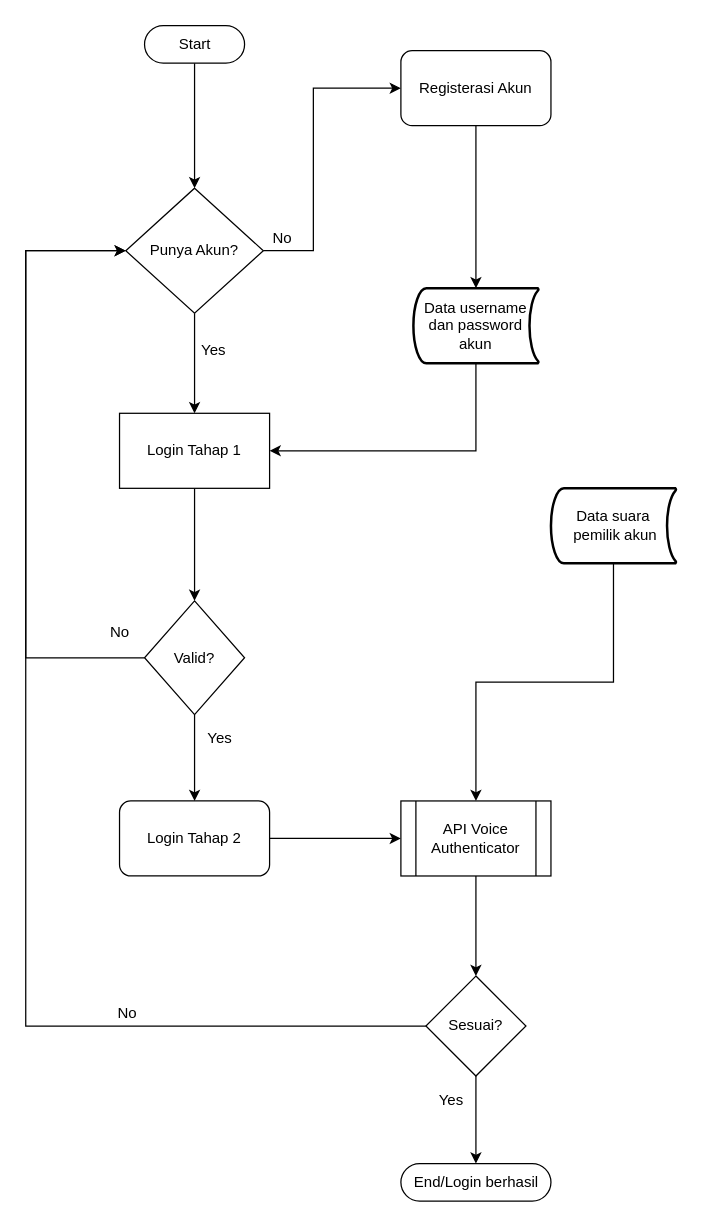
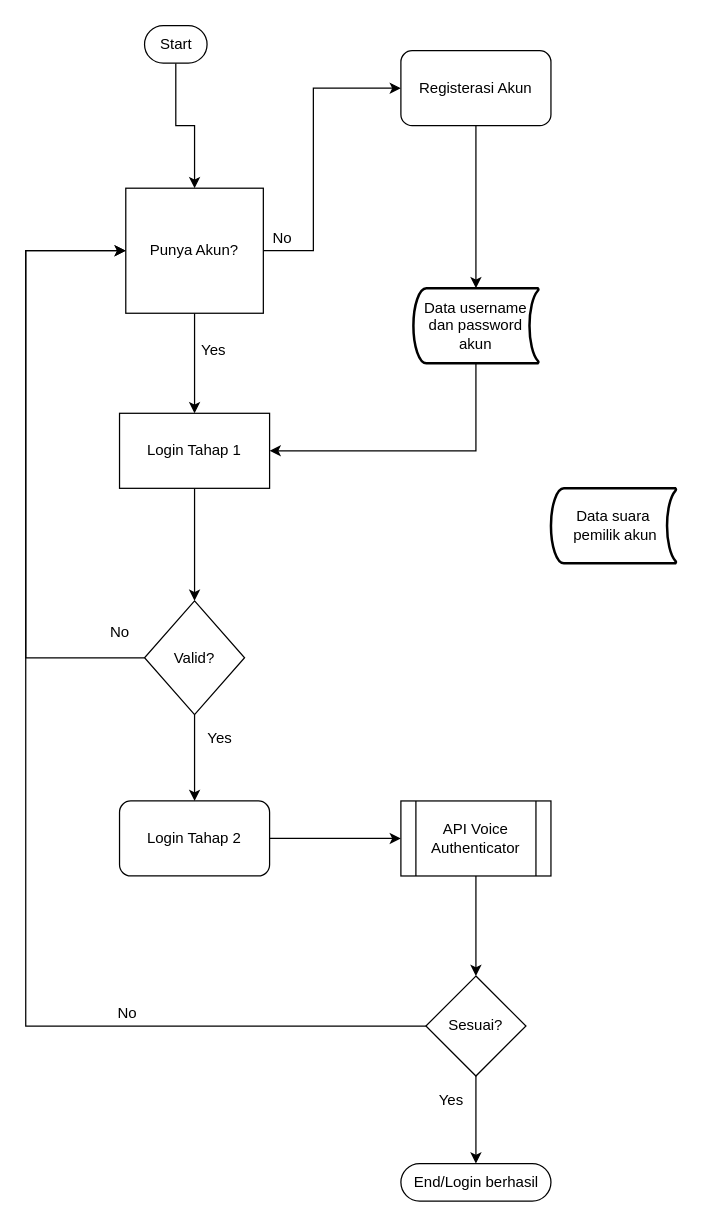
  <mxCell id="0" />
  <mxCell id="1" parent="0" />
  <mxCell id="2" style="edgeStyle=orthogonalEdgeStyle;rounded=0;orthogonalLoop=1;jettySize=auto;html=1;entryX=0.5;entryY=0;entryDx=0;entryDy=0;" parent="1" source="3" target="6" edge="1"><mxGeometry relative="1" as="geometry"><mxPoint x="90" y="129" as="targetPoint" /></mxGeometry></mxCell>
- <mxCell id="3" value="Start" style="html=1;dashed=0;whitespace=wrap;shape=mxgraph.dfd.start" parent="1" vertex="1"><mxGeometry x="115" y="20" width="80" height="30" as="geometry" /></mxCell>
+ <mxCell id="3" value="Start" style="html=1;dashed=0;whitespace=wrap;shape=mxgraph.dfd.start" parent="1" vertex="1"><mxGeometry x="115" y="20" width="50" height="30" as="geometry" /></mxCell>
  <mxCell id="4" style="edgeStyle=orthogonalEdgeStyle;rounded=0;orthogonalLoop=1;jettySize=auto;html=1;entryX=0;entryY=0.5;entryDx=0;entryDy=0;" parent="1" source="6" target="8" edge="1"><mxGeometry relative="1" as="geometry"><Array as="points"><mxPoint x="250" y="200" /><mxPoint x="250" y="70" /></Array></mxGeometry></mxCell>
  <mxCell id="5" style="edgeStyle=orthogonalEdgeStyle;rounded=0;orthogonalLoop=1;jettySize=auto;html=1;entryX=0.5;entryY=0;entryDx=0;entryDy=0;" parent="1" source="6" target="10" edge="1"><mxGeometry relative="1" as="geometry" /></mxCell>
- <mxCell id="6" value="Punya Akun?" style="rhombus;whiteSpace=wrap;html=1;" parent="1" vertex="1"><mxGeometry x="100" y="150" width="110" height="100" as="geometry" /></mxCell>
+ <mxCell id="6" value="Punya Akun?" style="whiteSpace=wrap;html=1;rounded=0;" parent="1" vertex="1"><mxGeometry x="100" y="150" width="110" height="100" as="geometry" /></mxCell>
  <mxCell id="7" style="edgeStyle=orthogonalEdgeStyle;rounded=0;orthogonalLoop=1;jettySize=auto;html=1;entryX=0.5;entryY=0;entryDx=0;entryDy=0;entryPerimeter=0;" parent="1" source="8" target="12" edge="1"><mxGeometry relative="1" as="geometry" /></mxCell>
  <mxCell id="8" value="Registerasi Akun" style="rounded=1;whiteSpace=wrap;html=1;" parent="1" vertex="1"><mxGeometry x="320" y="40" width="120" height="60" as="geometry" /></mxCell>
  <mxCell id="9" style="edgeStyle=orthogonalEdgeStyle;rounded=0;orthogonalLoop=1;jettySize=auto;html=1;entryX=0.5;entryY=0;entryDx=0;entryDy=0;" parent="1" source="10" target="15" edge="1"><mxGeometry relative="1" as="geometry" /></mxCell>
  <mxCell id="10" value="Login Tahap 1" style="whiteSpace=wrap;html=1;rounded=0;" parent="1" vertex="1"><mxGeometry x="95" y="330" width="120" height="60" as="geometry" /></mxCell>
  <mxCell id="11" style="edgeStyle=orthogonalEdgeStyle;rounded=0;orthogonalLoop=1;jettySize=auto;html=1;entryX=1;entryY=0.5;entryDx=0;entryDy=0;exitX=0.5;exitY=1;exitDx=0;exitDy=0;exitPerimeter=0;" parent="1" source="12" target="10" edge="1"><mxGeometry relative="1" as="geometry"><Array as="points"><mxPoint x="380" y="360" /></Array></mxGeometry></mxCell>
  <mxCell id="12" value="Data username dan password akun" style="strokeWidth=2;html=1;shape=mxgraph.flowchart.stored_data;whiteSpace=wrap;" parent="1" vertex="1"><mxGeometry x="330" y="230" width="100" height="60" as="geometry" /></mxCell>
  <mxCell id="13" style="edgeStyle=orthogonalEdgeStyle;rounded=0;orthogonalLoop=1;jettySize=auto;html=1;entryX=0;entryY=0.5;entryDx=0;entryDy=0;" parent="1" source="15" target="6" edge="1"><mxGeometry relative="1" as="geometry"><Array as="points"><mxPoint x="20" y="526" /><mxPoint x="20" y="200" /></Array></mxGeometry></mxCell>
  <mxCell id="14" style="edgeStyle=orthogonalEdgeStyle;rounded=0;orthogonalLoop=1;jettySize=auto;html=1;entryX=0.5;entryY=0;entryDx=0;entryDy=0;" parent="1" source="15" target="16" edge="1"><mxGeometry relative="1" as="geometry"><mxPoint x="600" y="249" as="targetPoint" /></mxGeometry></mxCell>
  <mxCell id="15" value="Valid?" style="rhombus;whiteSpace=wrap;html=1;" parent="1" vertex="1"><mxGeometry x="115" y="480" width="80" height="91" as="geometry" /></mxCell>
  <mxCell id="16" value="Login Tahap 2" style="rounded=1;whiteSpace=wrap;html=1;" parent="1" vertex="1"><mxGeometry x="95" y="640" width="120" height="60" as="geometry" /></mxCell>
- <mxCell id="17" style="edgeStyle=orthogonalEdgeStyle;rounded=0;orthogonalLoop=1;jettySize=auto;html=1;entryX=0.5;entryY=0;entryDx=0;entryDy=0;" parent="1" source="18" target="25" edge="1"><mxGeometry relative="1" as="geometry" /></mxCell>
  <mxCell id="18" value="Data suara&lt;br&gt;&amp;nbsp;pemilik akun" style="strokeWidth=2;html=1;shape=mxgraph.flowchart.stored_data;whiteSpace=wrap;" parent="1" vertex="1"><mxGeometry x="440" y="390" width="100" height="60" as="geometry" /></mxCell>
  <mxCell id="19" style="edgeStyle=orthogonalEdgeStyle;rounded=0;orthogonalLoop=1;jettySize=auto;html=1;entryX=0.5;entryY=0.5;entryDx=0;entryDy=-15;entryPerimeter=0;" parent="1" source="21" target="22" edge="1"><mxGeometry relative="1" as="geometry" /></mxCell>
  <mxCell id="20" style="edgeStyle=orthogonalEdgeStyle;rounded=0;orthogonalLoop=1;jettySize=auto;html=1;entryX=0;entryY=0.5;entryDx=0;entryDy=0;" parent="1" source="21" target="6" edge="1"><mxGeometry relative="1" as="geometry"><Array as="points"><mxPoint x="20" y="820" /><mxPoint x="20" y="200" /></Array><mxPoint x="20" y="310" as="targetPoint" /></mxGeometry></mxCell>
  <mxCell id="21" value="Sesuai?" style="rhombus;whiteSpace=wrap;html=1;" parent="1" vertex="1"><mxGeometry x="340" y="780" width="80" height="80" as="geometry" /></mxCell>
  <mxCell id="22" value="End/Login berhasil" style="html=1;dashed=0;whitespace=wrap;shape=mxgraph.dfd.start" parent="1" vertex="1"><mxGeometry x="320" y="930" width="120" height="30" as="geometry" /></mxCell>
  <mxCell id="23" style="edgeStyle=orthogonalEdgeStyle;rounded=0;orthogonalLoop=1;jettySize=auto;html=1;entryX=1;entryY=0.5;entryDx=0;entryDy=0;endArrow=none;endFill=0;startArrow=classic;startFill=1;" parent="1" source="25" target="16" edge="1"><mxGeometry relative="1" as="geometry" /></mxCell>
  <mxCell id="24" style="edgeStyle=orthogonalEdgeStyle;rounded=0;orthogonalLoop=1;jettySize=auto;html=1;entryX=0.5;entryY=0;entryDx=0;entryDy=0;startArrow=none;startFill=0;endArrow=classic;endFill=1;" edge="1" parent="1" source="25" target="21"><mxGeometry relative="1" as="geometry" /></mxCell>
  <mxCell id="25" value="API Voice Authenticator" style="shape=process;whiteSpace=wrap;html=1;backgroundOutline=1;" parent="1" vertex="1"><mxGeometry x="320" y="640" width="120" height="60" as="geometry" /></mxCell>
  <mxCell id="26" value="Yes" style="text;html=1;align=center;verticalAlign=middle;resizable=0;points=[];autosize=1;" parent="1" vertex="1"><mxGeometry x="155" y="580" width="40" height="20" as="geometry" /></mxCell>
  <mxCell id="27" value="No" style="text;html=1;align=center;verticalAlign=middle;resizable=0;points=[];autosize=1;" parent="1" vertex="1"><mxGeometry x="210" y="180" width="30" height="20" as="geometry" /></mxCell>
  <mxCell id="28" value="Yes" style="text;html=1;align=center;verticalAlign=middle;resizable=0;points=[];autosize=1;" parent="1" vertex="1"><mxGeometry x="150" y="270" width="40" height="20" as="geometry" /></mxCell>
  <mxCell id="29" value="No" style="text;html=1;align=center;verticalAlign=middle;resizable=0;points=[];autosize=1;" parent="1" vertex="1"><mxGeometry x="80" y="495" width="30" height="20" as="geometry" /></mxCell>
  <mxCell id="30" value="Yes" style="text;html=1;align=center;verticalAlign=middle;resizable=0;points=[];autosize=1;" parent="1" vertex="1"><mxGeometry x="340" y="870" width="40" height="20" as="geometry" /></mxCell>
  <mxCell id="31" value="No" style="text;html=1;align=center;verticalAlign=middle;resizable=0;points=[];autosize=1;" parent="1" vertex="1"><mxGeometry x="86" y="800" width="30" height="20" as="geometry" /></mxCell>
